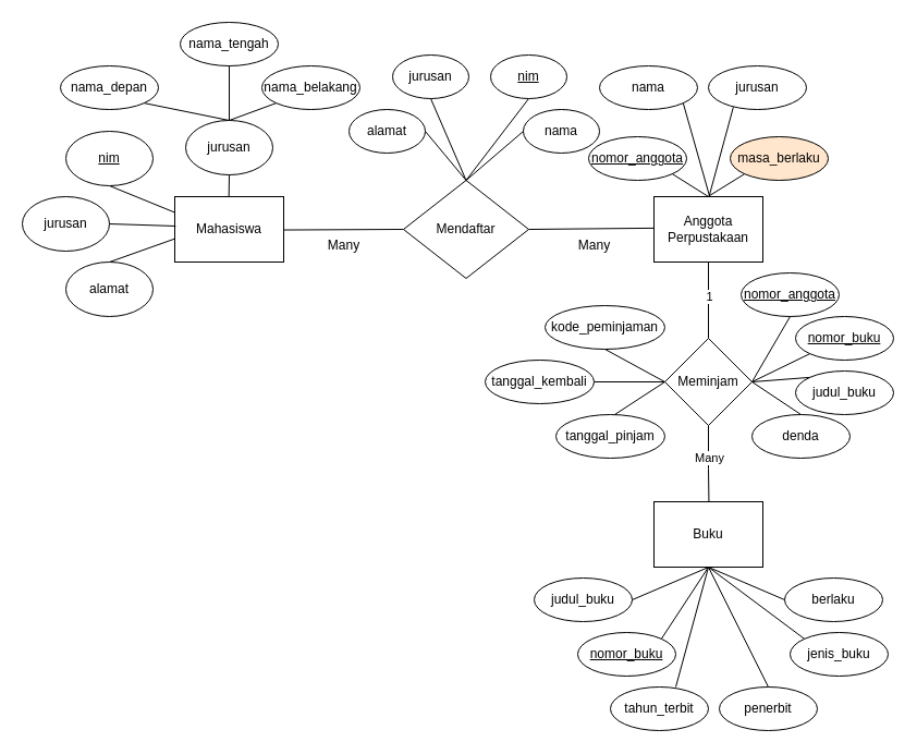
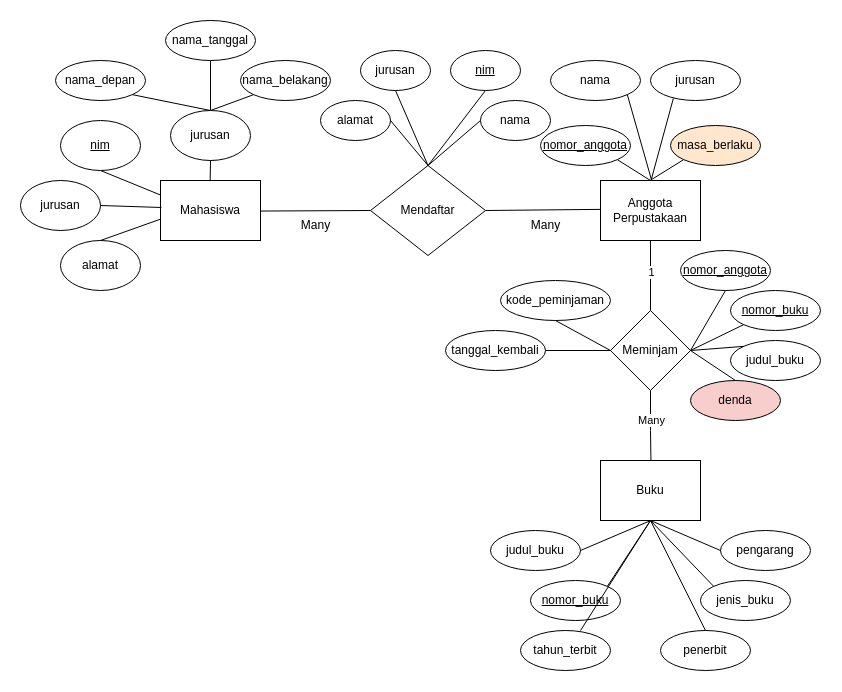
  <mxCell id="0" />
  <mxCell id="1" parent="0" />
  <mxCell id="2" value="Mahasiswa" style="whiteSpace=wrap;html=1;align=center;perimeterSpacing=5;strokeWidth=1;rounded=0;" vertex="1" parent="1"><mxGeometry x="160" y="180" width="100" height="60" as="geometry" /></mxCell>
  <mxCell id="3" value="alamat" style="ellipse;whiteSpace=wrap;html=1;align=center;" vertex="1" parent="1"><mxGeometry x="60" y="240" width="80" height="50" as="geometry" /></mxCell>
  <mxCell id="4" value="jurusan" style="ellipse;whiteSpace=wrap;html=1;align=center;" vertex="1" parent="1"><mxGeometry x="20" y="180" width="80" height="50" as="geometry" /></mxCell>
  <mxCell id="5" value="" style="endArrow=none;html=1;rounded=0;entryX=0.045;entryY=0.624;entryDx=0;entryDy=0;entryPerimeter=0;exitX=0.5;exitY=0;exitDx=0;exitDy=0;" edge="1" parent="1" source="3" target="2"><mxGeometry relative="1" as="geometry"><mxPoint x="50" y="264.58" as="sourcePoint" /><mxPoint x="210" y="264.58" as="targetPoint" /></mxGeometry></mxCell>
  <mxCell id="6" value="" style="endArrow=none;html=1;rounded=0;entryX=0.045;entryY=0.624;entryDx=0;entryDy=0;entryPerimeter=0;exitX=0.5;exitY=1;exitDx=0;exitDy=0;" edge="1" parent="1" source="8"><mxGeometry relative="1" as="geometry"><mxPoint x="100" y="170" as="sourcePoint" /><mxPoint x="160" y="194.5" as="targetPoint" /></mxGeometry></mxCell>
  <mxCell id="7" value="" style="endArrow=none;html=1;rounded=0;entryX=0.053;entryY=0.457;entryDx=0;entryDy=0;entryPerimeter=0;exitX=1;exitY=0.5;exitDx=0;exitDy=0;" edge="1" parent="1" source="4" target="2"><mxGeometry relative="1" as="geometry"><mxPoint x="100" y="230" as="sourcePoint" /><mxPoint x="160" y="209" as="targetPoint" /></mxGeometry></mxCell>
  <mxCell id="8" value="nim" style="ellipse;whiteSpace=wrap;html=1;align=center;fontStyle=4;" vertex="1" parent="1"><mxGeometry x="60" y="120" width="80" height="50" as="geometry" /></mxCell>
  <mxCell id="9" value="jurusan" style="ellipse;whiteSpace=wrap;html=1;align=center;" vertex="1" parent="1"><mxGeometry x="170" y="110" width="80" height="50" as="geometry" /></mxCell>
  <mxCell id="10" value="nama_depan" style="ellipse;whiteSpace=wrap;html=1;align=center;" vertex="1" parent="1"><mxGeometry x="55" y="60" width="90" height="40" as="geometry" /></mxCell>
- <mxCell id="11" value="nama_tengah" style="ellipse;whiteSpace=wrap;html=1;align=center;" vertex="1" parent="1"><mxGeometry x="165" y="20" width="90" height="40" as="geometry" /></mxCell>
+ <mxCell id="11" value="nama_tanggal" style="ellipse;whiteSpace=wrap;html=1;align=center;" vertex="1" parent="1"><mxGeometry x="165" y="20" width="90" height="40" as="geometry" /></mxCell>
  <mxCell id="12" value="nama_belakang" style="ellipse;whiteSpace=wrap;html=1;align=center;" vertex="1" parent="1"><mxGeometry x="240" y="60" width="90" height="40" as="geometry" /></mxCell>
  <mxCell id="13" value="" style="endArrow=none;html=1;rounded=0;entryX=0.5;entryY=1;entryDx=0;entryDy=0;exitX=0.5;exitY=0;exitDx=0;exitDy=0;" edge="1" parent="1" source="9" target="11"><mxGeometry relative="1" as="geometry"><mxPoint x="199.996" y="90" as="sourcePoint" /><mxPoint x="322.22" y="116.78" as="targetPoint" /></mxGeometry></mxCell>
  <mxCell id="14" value="" style="endArrow=none;html=1;rounded=0;entryX=0;entryY=1;entryDx=0;entryDy=0;exitX=0.5;exitY=0;exitDx=0;exitDy=0;" edge="1" parent="1" source="9" target="12"><mxGeometry relative="1" as="geometry"><mxPoint x="210" y="90" as="sourcePoint" /><mxPoint x="220" y="40" as="targetPoint" /></mxGeometry></mxCell>
  <mxCell id="15" value="" style="endArrow=none;html=1;rounded=0;entryX=1;entryY=1;entryDx=0;entryDy=0;exitX=0.5;exitY=0;exitDx=0;exitDy=0;" edge="1" parent="1" source="9" target="10"><mxGeometry relative="1" as="geometry"><mxPoint x="190" y="100" as="sourcePoint" /><mxPoint x="190" y="40" as="targetPoint" /></mxGeometry></mxCell>
  <mxCell id="16" value="" style="endArrow=none;html=1;rounded=0;exitX=0.5;exitY=1;exitDx=0;exitDy=0;entryX=0.497;entryY=0.069;entryDx=0;entryDy=0;entryPerimeter=0;" edge="1" parent="1" source="9" target="2"><mxGeometry relative="1" as="geometry"><mxPoint x="200" y="150" as="sourcePoint" /><mxPoint x="360" y="150" as="targetPoint" /></mxGeometry></mxCell>
  <mxCell id="17" value="Mendaftar" style="shape=rhombus;perimeter=rhombusPerimeter;whiteSpace=wrap;html=1;align=center;" vertex="1" parent="1"><mxGeometry x="370" y="165" width="115" height="90" as="geometry" /></mxCell>
  <mxCell id="18" value="alamat" style="ellipse;whiteSpace=wrap;html=1;align=center;" vertex="1" parent="1"><mxGeometry x="320" y="100" width="70" height="40" as="geometry" /></mxCell>
  <mxCell id="19" value="jurusan" style="ellipse;whiteSpace=wrap;html=1;align=center;" vertex="1" parent="1"><mxGeometry x="360" y="50" width="70" height="40" as="geometry" /></mxCell>
  <mxCell id="20" value="nama" style="ellipse;whiteSpace=wrap;html=1;align=center;" vertex="1" parent="1"><mxGeometry x="480" y="100" width="70" height="40" as="geometry" /></mxCell>
  <mxCell id="21" value="" style="endArrow=none;html=1;rounded=0;exitX=0.5;exitY=0;exitDx=0;exitDy=0;entryX=0;entryY=0.5;entryDx=0;entryDy=0;" edge="1" parent="1" source="17" target="20"><mxGeometry relative="1" as="geometry"><mxPoint x="460" y="180" as="sourcePoint" /><mxPoint x="620" y="180" as="targetPoint" /></mxGeometry></mxCell>
  <mxCell id="22" value="" style="endArrow=none;html=1;rounded=0;exitX=0.5;exitY=0;exitDx=0;exitDy=0;entryX=0.5;entryY=1;entryDx=0;entryDy=0;" edge="1" parent="1" source="17" target="19"><mxGeometry relative="1" as="geometry"><mxPoint x="438" y="175" as="sourcePoint" /><mxPoint x="490" y="130" as="targetPoint" /></mxGeometry></mxCell>
  <mxCell id="23" value="" style="endArrow=none;html=1;rounded=0;entryX=1;entryY=0.5;entryDx=0;entryDy=0;exitX=0.5;exitY=0;exitDx=0;exitDy=0;" edge="1" parent="1" source="17" target="18"><mxGeometry relative="1" as="geometry"><mxPoint x="450" y="180" as="sourcePoint" /><mxPoint x="500" y="140" as="targetPoint" /></mxGeometry></mxCell>
  <mxCell id="24" value="" style="endArrow=none;html=1;rounded=0;exitX=0.5;exitY=0;exitDx=0;exitDy=0;entryX=0.5;entryY=1;entryDx=0;entryDy=0;" edge="1" parent="1" source="17" target="25"><mxGeometry relative="1" as="geometry"><mxPoint x="458" y="195" as="sourcePoint" /><mxPoint x="480" y="90" as="targetPoint" /></mxGeometry></mxCell>
  <mxCell id="25" value="nim" style="ellipse;whiteSpace=wrap;html=1;align=center;fontStyle=4;" vertex="1" parent="1"><mxGeometry x="450" y="50" width="70" height="40" as="geometry" /></mxCell>
  <mxCell id="26" value="Anggota&lt;div&gt;Perpustakaan&lt;/div&gt;" style="whiteSpace=wrap;html=1;align=center;perimeterSpacing=5;strokeWidth=1;rounded=0;" vertex="1" parent="1"><mxGeometry x="600" y="180" width="100" height="60" as="geometry" /></mxCell>
  <mxCell id="27" value="jurusan" style="ellipse;whiteSpace=wrap;html=1;align=center;" vertex="1" parent="1"><mxGeometry x="650" y="60" width="90" height="40" as="geometry" /></mxCell>
  <mxCell id="28" value="nama" style="ellipse;whiteSpace=wrap;html=1;align=center;" vertex="1" parent="1"><mxGeometry x="550" y="60" width="90" height="40" as="geometry" /></mxCell>
  <mxCell id="29" value="masa_berlaku" style="ellipse;whiteSpace=wrap;html=1;align=center;fillColor=#ffe6cc;" vertex="1" parent="1"><mxGeometry x="670" y="125" width="90" height="40" as="geometry" /></mxCell>
  <mxCell id="30" value="nomor_anggota" style="ellipse;whiteSpace=wrap;html=1;align=center;fontStyle=4;" vertex="1" parent="1"><mxGeometry x="540" y="125" width="90" height="40" as="geometry" /></mxCell>
  <mxCell id="31" value="" style="endArrow=none;html=1;rounded=0;exitX=0.499;exitY=0.068;exitDx=0;exitDy=0;exitPerimeter=0;entryX=0;entryY=1;entryDx=0;entryDy=0;" edge="1" parent="1" source="26" target="29"><mxGeometry relative="1" as="geometry"><mxPoint x="410" y="180" as="sourcePoint" /><mxPoint x="570" y="180" as="targetPoint" /></mxGeometry></mxCell>
  <mxCell id="32" value="" style="endArrow=none;html=1;rounded=0;exitX=1;exitY=1;exitDx=0;exitDy=0;" edge="1" parent="1" source="30"><mxGeometry relative="1" as="geometry"><mxPoint x="470" y="200" as="sourcePoint" /><mxPoint x="650" y="180" as="targetPoint" /></mxGeometry></mxCell>
  <mxCell id="33" value="" style="endArrow=none;html=1;rounded=0;entryX=0.504;entryY=0.077;entryDx=0;entryDy=0;entryPerimeter=0;exitX=0.254;exitY=0.946;exitDx=0;exitDy=0;exitPerimeter=0;" edge="1" parent="1" source="27" target="26"><mxGeometry relative="1" as="geometry"><mxPoint x="470" y="200" as="sourcePoint" /><mxPoint x="630" y="200" as="targetPoint" /></mxGeometry></mxCell>
  <mxCell id="34" value="" style="endArrow=none;html=1;rounded=0;entryX=0.51;entryY=0.068;entryDx=0;entryDy=0;entryPerimeter=0;exitX=1;exitY=1;exitDx=0;exitDy=0;" edge="1" parent="1" source="28" target="26"><mxGeometry relative="1" as="geometry"><mxPoint x="682" y="106" as="sourcePoint" /><mxPoint x="660" y="190" as="targetPoint" /></mxGeometry></mxCell>
  <mxCell id="35" value="" style="endArrow=none;html=1;rounded=0;exitX=0.954;exitY=0.508;exitDx=0;exitDy=0;exitPerimeter=0;entryX=0;entryY=0.5;entryDx=0;entryDy=0;" edge="1" parent="1" source="2" target="17"><mxGeometry relative="1" as="geometry"><mxPoint x="370" y="250" as="sourcePoint" /><mxPoint x="530" y="250" as="targetPoint" /></mxGeometry></mxCell>
  <mxCell id="36" value="" style="endArrow=none;html=1;rounded=0;exitX=1;exitY=0.5;exitDx=0;exitDy=0;entryX=0.047;entryY=0.484;entryDx=0;entryDy=0;entryPerimeter=0;" edge="1" parent="1" source="17" target="26"><mxGeometry relative="1" as="geometry"><mxPoint x="460" y="290" as="sourcePoint" /><mxPoint x="620" y="290" as="targetPoint" /></mxGeometry></mxCell>
  <mxCell id="37" value="Many" style="text;html=1;align=center;verticalAlign=middle;resizable=0;points=[];autosize=1;strokeColor=none;fillColor=none;" vertex="1" parent="1"><mxGeometry x="290" y="210" width="50" height="30" as="geometry" /></mxCell>
  <mxCell id="38" value="Many" style="text;html=1;align=center;verticalAlign=middle;resizable=0;points=[];autosize=1;strokeColor=none;fillColor=none;" vertex="1" parent="1"><mxGeometry x="520" y="210" width="50" height="30" as="geometry" /></mxCell>
  <mxCell id="39" value="Meminjam" style="shape=rhombus;perimeter=rhombusPerimeter;whiteSpace=wrap;html=1;align=center;" vertex="1" parent="1"><mxGeometry x="610" y="310" width="80" height="80" as="geometry" /></mxCell>
  <mxCell id="40" value="" style="endArrow=none;html=1;rounded=0;" edge="1" parent="1" target="39"><mxGeometry relative="1" as="geometry"><mxPoint x="650" y="240" as="sourcePoint" /><mxPoint x="630" y="300" as="targetPoint" /></mxGeometry></mxCell>
  <mxCell id="41" value="1" style="edgeLabel;html=1;align=center;verticalAlign=middle;resizable=0;points=[];" vertex="1" connectable="0" parent="40"><mxGeometry x="-0.116" relative="1" as="geometry"><mxPoint as="offset" /></mxGeometry></mxCell>
  <mxCell id="42" value="nomor_buku" style="ellipse;whiteSpace=wrap;html=1;align=center;fontStyle=4;" vertex="1" parent="1"><mxGeometry x="730" y="290" width="90" height="40" as="geometry" /></mxCell>
  <mxCell id="43" value="nomor_anggota" style="ellipse;whiteSpace=wrap;html=1;align=center;fontStyle=4;" vertex="1" parent="1"><mxGeometry x="680" y="250" width="90" height="40" as="geometry" /></mxCell>
  <mxCell id="44" value="kode_peminjaman" style="ellipse;whiteSpace=wrap;html=1;align=center;" vertex="1" parent="1"><mxGeometry x="500" y="280" width="110" height="40" as="geometry" /></mxCell>
  <mxCell id="45" value="tanggal_kembali" style="ellipse;whiteSpace=wrap;html=1;align=center;" vertex="1" parent="1"><mxGeometry x="445" y="330" width="100" height="40" as="geometry" /></mxCell>
- <mxCell id="46" value="tanggal_pinjam" style="ellipse;whiteSpace=wrap;html=1;align=center;" vertex="1" parent="1"><mxGeometry x="510" y="380" width="100" height="40" as="geometry" /></mxCell>
- <mxCell id="47" value="denda" style="ellipse;whiteSpace=wrap;html=1;align=center;" vertex="1" parent="1"><mxGeometry x="690" y="380" width="90" height="40" as="geometry" /></mxCell>
+ <mxCell id="47" value="denda" style="ellipse;whiteSpace=wrap;html=1;align=center;fillColor=#f8cecc;" vertex="1" parent="1"><mxGeometry x="690" y="380" width="90" height="40" as="geometry" /></mxCell>
  <mxCell id="48" value="judul_buku" style="ellipse;whiteSpace=wrap;html=1;align=center;" vertex="1" parent="1"><mxGeometry x="730" y="340" width="90" height="40" as="geometry" /></mxCell>
  <mxCell id="49" value="" style="endArrow=none;html=1;rounded=0;entryX=0;entryY=0.5;entryDx=0;entryDy=0;exitX=0.5;exitY=1;exitDx=0;exitDy=0;" edge="1" parent="1" source="44" target="39"><mxGeometry relative="1" as="geometry"><mxPoint x="560" y="320" as="sourcePoint" /><mxPoint x="610" y="290" as="targetPoint" /></mxGeometry></mxCell>
  <mxCell id="50" value="" style="endArrow=none;html=1;rounded=0;exitX=1;exitY=0.5;exitDx=0;exitDy=0;" edge="1" parent="1" source="45"><mxGeometry relative="1" as="geometry"><mxPoint x="565" y="330" as="sourcePoint" /><mxPoint x="610" y="350" as="targetPoint" /></mxGeometry></mxCell>
- <mxCell id="51" value="" style="endArrow=none;html=1;rounded=0;entryX=0;entryY=0.5;entryDx=0;entryDy=0;exitX=0.538;exitY=0.003;exitDx=0;exitDy=0;exitPerimeter=0;" edge="1" parent="1" source="46" target="39"><mxGeometry relative="1" as="geometry"><mxPoint x="470" y="390" as="sourcePoint" /><mxPoint x="630" y="390" as="targetPoint" /></mxGeometry></mxCell>
  <mxCell id="52" value="" style="endArrow=none;html=1;rounded=0;exitX=1;exitY=0.5;exitDx=0;exitDy=0;entryX=0.5;entryY=1;entryDx=0;entryDy=0;" edge="1" parent="1" source="39" target="43"><mxGeometry relative="1" as="geometry"><mxPoint x="570" y="390" as="sourcePoint" /><mxPoint x="730" y="390" as="targetPoint" /></mxGeometry></mxCell>
  <mxCell id="53" value="" style="endArrow=none;html=1;rounded=0;exitX=1;exitY=0.5;exitDx=0;exitDy=0;entryX=0;entryY=1;entryDx=0;entryDy=0;" edge="1" parent="1" source="39" target="42"><mxGeometry relative="1" as="geometry"><mxPoint x="570" y="340" as="sourcePoint" /><mxPoint x="730" y="340" as="targetPoint" /></mxGeometry></mxCell>
  <mxCell id="54" value="" style="endArrow=none;html=1;rounded=0;exitX=1;exitY=0.5;exitDx=0;exitDy=0;entryX=0;entryY=0;entryDx=0;entryDy=0;" edge="1" parent="1" source="39" target="48"><mxGeometry relative="1" as="geometry"><mxPoint x="700" y="360" as="sourcePoint" /><mxPoint x="753" y="334" as="targetPoint" /></mxGeometry></mxCell>
  <mxCell id="55" value="" style="endArrow=none;html=1;rounded=0;exitX=1;exitY=0.5;exitDx=0;exitDy=0;entryX=0.5;entryY=0;entryDx=0;entryDy=0;" edge="1" parent="1" source="39" target="47"><mxGeometry relative="1" as="geometry"><mxPoint x="570" y="340" as="sourcePoint" /><mxPoint x="730" y="340" as="targetPoint" /></mxGeometry></mxCell>
  <mxCell id="56" value="Buku" style="whiteSpace=wrap;html=1;align=center;perimeterSpacing=5;strokeWidth=1;rounded=0;" vertex="1" parent="1"><mxGeometry x="600" y="460" width="100" height="60" as="geometry" /></mxCell>
  <mxCell id="57" value="" style="endArrow=none;html=1;rounded=0;exitX=0.5;exitY=1;exitDx=0;exitDy=0;entryX=0.504;entryY=0.075;entryDx=0;entryDy=0;entryPerimeter=0;" edge="1" parent="1" source="39" target="56"><mxGeometry relative="1" as="geometry"><mxPoint x="530" y="440" as="sourcePoint" /><mxPoint x="690" y="440" as="targetPoint" /><Array as="points"><mxPoint x="650" y="430" /></Array></mxGeometry></mxCell>
  <mxCell id="58" value="Many" style="edgeLabel;html=1;align=center;verticalAlign=middle;resizable=0;points=[];" vertex="1" connectable="0" parent="57"><mxGeometry x="-0.177" relative="1" as="geometry"><mxPoint as="offset" /></mxGeometry></mxCell>
  <mxCell id="59" value="judul_buku" style="ellipse;whiteSpace=wrap;html=1;align=center;" vertex="1" parent="1"><mxGeometry x="490" y="530" width="90" height="40" as="geometry" /></mxCell>
- <mxCell id="60" value="jenis_buku" style="ellipse;whiteSpace=wrap;html=1;align=center;" vertex="1" parent="1"><mxGeometry x="725" y="580" width="90" height="40" as="geometry" /></mxCell>
- <mxCell id="61" value="tahun_terbit" style="ellipse;whiteSpace=wrap;html=1;align=center;" vertex="1" parent="1"><mxGeometry x="560" y="630" width="90" height="40" as="geometry" /></mxCell>
+ <mxCell id="60" value="jenis_buku" style="ellipse;whiteSpace=wrap;html=1;align=center;" vertex="1" parent="1"><mxGeometry x="700" y="580" width="90" height="40" as="geometry" /></mxCell>
+ <mxCell id="61" value="tahun_terbit" style="ellipse;whiteSpace=wrap;html=1;align=center;" vertex="1" parent="1"><mxGeometry x="520" y="630" width="90" height="40" as="geometry" /></mxCell>
  <mxCell id="62" value="penerbit" style="ellipse;whiteSpace=wrap;html=1;align=center;" vertex="1" parent="1"><mxGeometry x="660" y="630" width="90" height="40" as="geometry" /></mxCell>
- <mxCell id="63" value="berlaku" style="ellipse;whiteSpace=wrap;html=1;align=center;" vertex="1" parent="1"><mxGeometry x="720" y="530" width="90" height="40" as="geometry" /></mxCell>
+ <mxCell id="63" value="pengarang" style="ellipse;whiteSpace=wrap;html=1;align=center;" vertex="1" parent="1"><mxGeometry x="720" y="530" width="90" height="40" as="geometry" /></mxCell>
  <mxCell id="64" value="nomor_buku" style="ellipse;whiteSpace=wrap;html=1;align=center;fontStyle=4;" vertex="1" parent="1"><mxGeometry x="530" y="580" width="90" height="40" as="geometry" /></mxCell>
  <mxCell id="65" value="" style="endArrow=none;html=1;rounded=0;exitX=1;exitY=0.5;exitDx=0;exitDy=0;entryX=0.498;entryY=0.932;entryDx=0;entryDy=0;entryPerimeter=0;" edge="1" parent="1" source="59" target="56"><mxGeometry relative="1" as="geometry"><mxPoint x="540" y="540" as="sourcePoint" /><mxPoint x="650" y="530" as="targetPoint" /></mxGeometry></mxCell>
  <mxCell id="66" value="" style="endArrow=none;html=1;rounded=0;entryX=0;entryY=0.5;entryDx=0;entryDy=0;" edge="1" parent="1" target="63"><mxGeometry relative="1" as="geometry"><mxPoint x="650" y="520" as="sourcePoint" /><mxPoint x="700" y="540" as="targetPoint" /></mxGeometry></mxCell>
  <mxCell id="67" value="" style="endArrow=none;html=1;rounded=0;entryX=0.5;entryY=0;entryDx=0;entryDy=0;" edge="1" parent="1" target="62"><mxGeometry relative="1" as="geometry"><mxPoint x="650" y="520" as="sourcePoint" /><mxPoint x="710" y="580" as="targetPoint" /></mxGeometry></mxCell>
  <mxCell id="68" value="" style="endArrow=none;html=1;rounded=0;entryX=0;entryY=0;entryDx=0;entryDy=0;" edge="1" parent="1" target="60"><mxGeometry relative="1" as="geometry"><mxPoint x="650" y="520" as="sourcePoint" /><mxPoint x="710" y="580" as="targetPoint" /></mxGeometry></mxCell>
  <mxCell id="69" value="" style="endArrow=none;html=1;rounded=0;exitX=1;exitY=0;exitDx=0;exitDy=0;" edge="1" parent="1" source="64"><mxGeometry relative="1" as="geometry"><mxPoint x="590" y="560" as="sourcePoint" /><mxPoint x="650" y="520" as="targetPoint" /></mxGeometry></mxCell>
  <mxCell id="70" value="" style="endArrow=none;html=1;rounded=0;exitX=0.667;exitY=0;exitDx=0;exitDy=0;exitPerimeter=0;" edge="1" parent="1" source="61"><mxGeometry relative="1" as="geometry"><mxPoint x="600" y="570" as="sourcePoint" /><mxPoint x="650" y="520" as="targetPoint" /></mxGeometry></mxCell>
